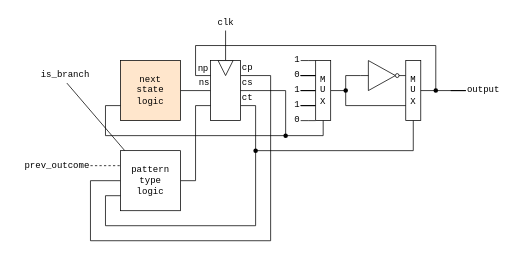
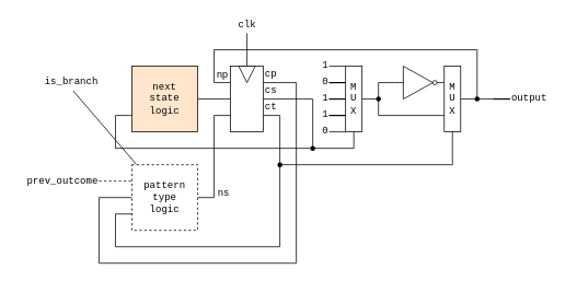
  <mxCell id="0" />
  <mxCell id="1" parent="0" />
  <mxCell id="2" style="edgeStyle=orthogonalEdgeStyle;rounded=0;orthogonalLoop=1;jettySize=auto;html=1;exitX=1;exitY=0.5;exitDx=0;exitDy=0;entryX=0;entryY=0.5;entryDx=0;entryDy=0;fontFamily=Courier New;endArrow=none;endFill=0;" parent="1" source="3" target="6" edge="1"><mxGeometry relative="1" as="geometry"><Array as="points" /></mxGeometry></mxCell>
  <mxCell id="3" value="next&lt;br&gt;state&lt;br&gt;logic" style="rounded=0;whiteSpace=wrap;html=1;fontFamily=Courier New;fillColor=#ffe6cc;" parent="1" vertex="1"><mxGeometry x="160" y="80" width="80" height="80" as="geometry" /></mxCell>
  <mxCell id="4" style="edgeStyle=orthogonalEdgeStyle;rounded=0;orthogonalLoop=1;jettySize=auto;html=1;exitX=1;exitY=0.75;exitDx=0;exitDy=0;endArrow=none;endFill=0;" parent="1" source="6" target="40" edge="1"><mxGeometry relative="1" as="geometry"><mxPoint x="340" y="140" as="sourcePoint" /></mxGeometry></mxCell>
  <mxCell id="5" style="edgeStyle=orthogonalEdgeStyle;rounded=0;orthogonalLoop=1;jettySize=auto;html=1;exitX=1;exitY=0.25;exitDx=0;exitDy=0;entryX=0;entryY=0.5;entryDx=0;entryDy=0;endArrow=none;endFill=0;" parent="1" source="6" target="36" edge="1"><mxGeometry relative="1" as="geometry"><Array as="points"><mxPoint x="360" y="100" /><mxPoint x="360" y="320" /><mxPoint x="120" y="320" /><mxPoint x="120" y="240" /></Array></mxGeometry></mxCell>
  <mxCell id="6" value="" style="rounded=0;whiteSpace=wrap;html=1;fontFamily=Courier New;" parent="1" vertex="1"><mxGeometry x="280" y="80" width="40" height="80" as="geometry" /></mxCell>
  <mxCell id="7" style="edgeStyle=orthogonalEdgeStyle;rounded=0;orthogonalLoop=1;jettySize=auto;html=1;exitX=0;exitY=0.5;exitDx=0;exitDy=0;fontFamily=Courier New;endArrow=none;endFill=0;" parent="1" source="8" target="9" edge="1"><mxGeometry relative="1" as="geometry"><mxPoint x="300" y="50" as="targetPoint" /><Array as="points" /></mxGeometry></mxCell>
  <mxCell id="8" value="" style="triangle;whiteSpace=wrap;html=1;fontFamily=Courier New;rotation=90;" parent="1" vertex="1"><mxGeometry x="290" y="80" width="20" height="20" as="geometry" /></mxCell>
  <mxCell id="9" value="clk" style="text;html=1;align=center;verticalAlign=middle;resizable=0;points=[];autosize=1;strokeColor=none;fillColor=none;fontFamily=Courier New;" parent="1" vertex="1"><mxGeometry x="280" y="20" width="40" height="20" as="geometry" /></mxCell>
  <mxCell id="10" style="edgeStyle=orthogonalEdgeStyle;rounded=0;orthogonalLoop=1;jettySize=auto;html=1;exitX=0;exitY=0;exitDx=0;exitDy=0;fontFamily=Courier New;endArrow=none;endFill=0;" parent="1" source="22" target="15" edge="1"><mxGeometry relative="1" as="geometry"><mxPoint x="401" y="80" as="targetPoint" /><mxPoint x="420" y="80" as="sourcePoint" /><Array as="points"><mxPoint x="410" y="80" /><mxPoint x="410" y="80" /></Array></mxGeometry></mxCell>
  <mxCell id="11" style="edgeStyle=orthogonalEdgeStyle;rounded=0;orthogonalLoop=1;jettySize=auto;html=1;exitX=0.25;exitY=1;exitDx=0;exitDy=0;fontFamily=Courier New;endArrow=none;endFill=0;" parent="1" edge="1"><mxGeometry relative="1" as="geometry"><mxPoint x="400" y="100.2" as="targetPoint" /><mxPoint x="420" y="100" as="sourcePoint" /></mxGeometry></mxCell>
  <mxCell id="12" style="edgeStyle=orthogonalEdgeStyle;rounded=0;orthogonalLoop=1;jettySize=auto;html=1;exitX=0;exitY=0.5;exitDx=0;exitDy=0;fontFamily=Courier New;endArrow=none;endFill=0;" parent="1" source="22" target="18" edge="1"><mxGeometry relative="1" as="geometry"><mxPoint x="400" y="120.2" as="targetPoint" /><mxPoint x="420" y="120" as="sourcePoint" /></mxGeometry></mxCell>
  <mxCell id="13" style="edgeStyle=orthogonalEdgeStyle;rounded=0;orthogonalLoop=1;jettySize=auto;html=1;exitX=0;exitY=0.75;exitDx=0;exitDy=0;fontFamily=Courier New;endArrow=none;endFill=0;" parent="1" source="22" target="19" edge="1"><mxGeometry relative="1" as="geometry"><mxPoint x="400" y="140.2" as="targetPoint" /><mxPoint x="420" y="140" as="sourcePoint" /></mxGeometry></mxCell>
  <mxCell id="14" style="edgeStyle=orthogonalEdgeStyle;rounded=0;orthogonalLoop=1;jettySize=auto;html=1;fontFamily=Courier New;endArrow=none;endFill=0;exitX=0;exitY=1;exitDx=0;exitDy=0;" parent="1" source="22" target="20" edge="1"><mxGeometry relative="1" as="geometry"><mxPoint x="400" y="160.2" as="targetPoint" /><mxPoint x="410" y="170" as="sourcePoint" /><Array as="points"><mxPoint x="410" y="160" /><mxPoint x="410" y="160" /></Array></mxGeometry></mxCell>
  <mxCell id="15" value="1" style="text;html=1;align=right;verticalAlign=middle;resizable=0;points=[];autosize=1;strokeColor=none;fillColor=none;fontFamily=Courier New;" parent="1" vertex="1"><mxGeometry x="380" y="70" width="20" height="20" as="geometry" /></mxCell>
  <mxCell id="16" value="" style="edgeStyle=orthogonalEdgeStyle;rounded=0;orthogonalLoop=1;jettySize=auto;html=1;fontFamily=Courier New;endArrow=none;endFill=0;entryX=0;entryY=0.25;entryDx=0;entryDy=0;" parent="1" source="17" target="22" edge="1"><mxGeometry relative="1" as="geometry"><mxPoint x="420" y="100" as="targetPoint" /></mxGeometry></mxCell>
  <mxCell id="17" value="0" style="text;html=1;align=right;verticalAlign=middle;resizable=0;points=[];autosize=1;strokeColor=none;fillColor=none;fontFamily=Courier New;" parent="1" vertex="1"><mxGeometry x="380" y="90" width="20" height="20" as="geometry" /></mxCell>
  <mxCell id="18" value="1" style="text;html=1;align=right;verticalAlign=middle;resizable=0;points=[];autosize=1;strokeColor=none;fillColor=none;fontFamily=Courier New;" parent="1" vertex="1"><mxGeometry x="380" y="110" width="20" height="20" as="geometry" /></mxCell>
  <mxCell id="19" value="1" style="text;html=1;align=right;verticalAlign=middle;resizable=0;points=[];autosize=1;strokeColor=none;fillColor=none;fontFamily=Courier New;" parent="1" vertex="1"><mxGeometry x="380" y="130" width="20" height="20" as="geometry" /></mxCell>
  <mxCell id="20" value="0" style="text;html=1;align=right;verticalAlign=middle;resizable=0;points=[];autosize=1;strokeColor=none;fillColor=none;fontFamily=Courier New;" parent="1" vertex="1"><mxGeometry x="380" y="150" width="20" height="20" as="geometry" /></mxCell>
  <mxCell id="21" style="edgeStyle=orthogonalEdgeStyle;rounded=0;orthogonalLoop=1;jettySize=auto;html=1;exitX=1;exitY=0.5;exitDx=0;exitDy=0;fontFamily=Courier New;endArrow=none;endFill=0;" parent="1" source="22" target="32" edge="1"><mxGeometry relative="1" as="geometry"><mxPoint x="470" y="120.034" as="targetPoint" /></mxGeometry></mxCell>
  <mxCell id="22" value="M&lt;br&gt;U&lt;br&gt;X" style="rounded=0;whiteSpace=wrap;html=1;fontFamily=Courier New;" parent="1" vertex="1"><mxGeometry x="420" y="80" width="20" height="80" as="geometry" /></mxCell>
  <mxCell id="23" style="edgeStyle=orthogonalEdgeStyle;rounded=0;orthogonalLoop=1;jettySize=auto;html=1;entryX=0.5;entryY=1;entryDx=0;entryDy=0;fontFamily=Courier New;endArrow=none;endFill=0;" parent="1" source="26" target="22" edge="1"><mxGeometry relative="1" as="geometry" /></mxCell>
  <mxCell id="24" style="edgeStyle=orthogonalEdgeStyle;rounded=0;orthogonalLoop=1;jettySize=auto;html=1;entryX=1;entryY=0.5;entryDx=0;entryDy=0;fontFamily=Courier New;endArrow=none;endFill=0;" parent="1" source="26" target="6" edge="1"><mxGeometry relative="1" as="geometry"><Array as="points"><mxPoint x="380" y="120" /></Array><mxPoint x="340" y="100" as="targetPoint" /></mxGeometry></mxCell>
  <mxCell id="25" style="edgeStyle=orthogonalEdgeStyle;rounded=0;orthogonalLoop=1;jettySize=auto;html=1;fontFamily=Courier New;endArrow=none;endFill=0;entryX=0;entryY=0.75;entryDx=0;entryDy=0;" parent="1" source="26" target="3" edge="1"><mxGeometry relative="1" as="geometry"><mxPoint x="130" y="200" as="targetPoint" /></mxGeometry></mxCell>
  <mxCell id="26" value="" style="shape=waypoint;sketch=0;size=6;pointerEvents=1;points=[];fillColor=none;resizable=0;rotatable=0;perimeter=centerPerimeter;snapToPoint=1;fontFamily=Courier New;" parent="1" vertex="1"><mxGeometry x="360" y="160" width="40" height="40" as="geometry" /></mxCell>
  <mxCell id="27" value="" style="endArrow=none;html=1;rounded=0;fontFamily=Courier New;" parent="1" source="28" target="36" edge="1"><mxGeometry width="50" height="50" relative="1" as="geometry"><mxPoint x="120" y="100" as="sourcePoint" /><mxPoint x="180" y="160" as="targetPoint" /></mxGeometry></mxCell>
  <mxCell id="28" value="is_branch" style="text;html=1;align=right;verticalAlign=middle;resizable=0;points=[];autosize=1;strokeColor=none;fillColor=none;fontFamily=Courier New;" parent="1" vertex="1"><mxGeometry x="40" y="90" width="80" height="20" as="geometry" /></mxCell>
  <mxCell id="29" value="cs" style="text;html=1;align=left;verticalAlign=middle;resizable=0;points=[];autosize=1;strokeColor=none;fillColor=none;fontFamily=Courier New;" parent="1" vertex="1"><mxGeometry x="320" y="100" width="30" height="20" as="geometry" /></mxCell>
- <mxCell id="30" value="ns" style="text;html=1;align=right;verticalAlign=middle;resizable=0;points=[];autosize=1;strokeColor=none;fillColor=none;fontFamily=Courier New;" parent="1" vertex="1"><mxGeometry x="250" y="100" width="30" height="20" as="geometry" /></mxCell>
+ <mxCell id="30" value="ns" style="text;html=1;align=right;verticalAlign=middle;resizable=0;points=[];autosize=1;strokeColor=none;fillColor=none;fontFamily=Courier New;" parent="1" vertex="1"><mxGeometry x="250" y="225" width="30" height="20" as="geometry" /></mxCell>
  <mxCell id="31" value="" style="verticalLabelPosition=bottom;shadow=0;dashed=0;align=center;html=1;verticalAlign=top;shape=mxgraph.electrical.logic_gates.inverter_2" parent="1" vertex="1"><mxGeometry x="480" y="80" width="60" height="40" as="geometry" /></mxCell>
  <mxCell id="32" value="" style="shape=waypoint;sketch=0;size=6;pointerEvents=1;points=[];fillColor=none;resizable=0;rotatable=0;perimeter=centerPerimeter;snapToPoint=1;" parent="1" vertex="1"><mxGeometry x="440" y="100" width="40" height="40" as="geometry" /></mxCell>
  <mxCell id="33" value="M&lt;br&gt;U&lt;br&gt;X" style="rounded=0;whiteSpace=wrap;html=1;fontFamily=Courier New;" parent="1" vertex="1"><mxGeometry x="540" y="80" width="20" height="80" as="geometry" /></mxCell>
  <mxCell id="34" value="ct" style="text;html=1;align=left;verticalAlign=middle;resizable=0;points=[];autosize=1;strokeColor=none;fillColor=none;fontFamily=Courier New;" parent="1" vertex="1"><mxGeometry x="320" y="120" width="30" height="20" as="geometry" /></mxCell>
  <mxCell id="35" style="edgeStyle=orthogonalEdgeStyle;rounded=0;orthogonalLoop=1;jettySize=auto;html=1;exitX=1;exitY=0.5;exitDx=0;exitDy=0;entryX=0;entryY=0.75;entryDx=0;entryDy=0;endArrow=none;endFill=0;" parent="1" source="36" target="6" edge="1"><mxGeometry relative="1" as="geometry" /></mxCell>
- <mxCell id="36" value="pattern&lt;br&gt;type&lt;br&gt;logic" style="rounded=0;whiteSpace=wrap;html=1;fontFamily=Courier New;" parent="1" vertex="1"><mxGeometry x="160" y="200" width="80" height="80" as="geometry" /></mxCell>
+ <mxCell id="36" value="pattern&lt;br&gt;type&lt;br&gt;logic" style="rounded=0;whiteSpace=wrap;html=1;fontFamily=Courier New;dashed=1;" parent="1" vertex="1"><mxGeometry x="160" y="200" width="80" height="80" as="geometry" /></mxCell>
  <mxCell id="37" style="edgeStyle=orthogonalEdgeStyle;rounded=0;orthogonalLoop=1;jettySize=auto;html=1;endArrow=none;endFill=0;exitX=0;exitY=0.75;exitDx=0;exitDy=0;" parent="1" source="33" target="32" edge="1"><mxGeometry relative="1" as="geometry"><mxPoint x="460" y="140" as="sourcePoint" /><Array as="points"><mxPoint x="460" y="140" /></Array></mxGeometry></mxCell>
  <mxCell id="38" style="edgeStyle=orthogonalEdgeStyle;rounded=0;orthogonalLoop=1;jettySize=auto;html=1;entryX=0.5;entryY=1;entryDx=0;entryDy=0;endArrow=none;endFill=0;" parent="1" source="40" target="33" edge="1"><mxGeometry relative="1" as="geometry" /></mxCell>
  <mxCell id="39" style="edgeStyle=orthogonalEdgeStyle;rounded=0;orthogonalLoop=1;jettySize=auto;html=1;entryX=0;entryY=0.75;entryDx=0;entryDy=0;endArrow=none;endFill=0;" parent="1" source="40" target="36" edge="1"><mxGeometry relative="1" as="geometry"><Array as="points"><mxPoint x="340" y="300" /><mxPoint x="140" y="300" /><mxPoint x="140" y="260" /></Array></mxGeometry></mxCell>
  <mxCell id="40" value="" style="shape=waypoint;sketch=0;size=6;pointerEvents=1;points=[];fillColor=none;resizable=0;rotatable=0;perimeter=centerPerimeter;snapToPoint=1;" parent="1" vertex="1"><mxGeometry x="320" y="180" width="40" height="40" as="geometry" /></mxCell>
  <mxCell id="41" style="edgeStyle=orthogonalEdgeStyle;rounded=0;orthogonalLoop=1;jettySize=auto;html=1;endArrow=none;endFill=0;exitX=0;exitY=0.5;exitDx=0;exitDy=0;exitPerimeter=0;" parent="1" source="31" target="32" edge="1"><mxGeometry relative="1" as="geometry"><mxPoint x="460" y="100" as="sourcePoint" /></mxGeometry></mxCell>
  <mxCell id="42" value="np" style="text;html=1;align=center;verticalAlign=middle;resizable=0;points=[];autosize=1;strokeColor=none;fillColor=none;" parent="1" vertex="1"><mxGeometry x="255" y="80" width="30" height="20" as="geometry" /></mxCell>
  <mxCell id="43" style="edgeStyle=orthogonalEdgeStyle;rounded=0;orthogonalLoop=1;jettySize=auto;html=1;entryX=0;entryY=0.25;entryDx=0;entryDy=0;endArrow=none;endFill=0;dashed=1;" parent="1" source="44" target="36" edge="1"><mxGeometry relative="1" as="geometry" /></mxCell>
  <mxCell id="44" value="prev_outcome" style="text;html=1;align=right;verticalAlign=middle;resizable=0;points=[];autosize=1;strokeColor=none;fillColor=none;fontFamily=Courier New;" parent="1" vertex="1"><mxGeometry x="20" y="210" width="100" height="20" as="geometry" /></mxCell>
  <mxCell id="45" value="cp" style="text;html=1;align=left;verticalAlign=middle;resizable=0;points=[];autosize=1;strokeColor=none;fillColor=none;fontFamily=Courier New;" parent="1" vertex="1"><mxGeometry x="320" y="80" width="30" height="20" as="geometry" /></mxCell>
  <mxCell id="46" value="output" style="text;html=1;align=left;verticalAlign=middle;resizable=0;points=[];autosize=1;strokeColor=none;fillColor=none;fontFamily=Courier New;" vertex="1" parent="1"><mxGeometry x="620" y="110" width="60" height="20" as="geometry" /></mxCell>
  <mxCell id="47" style="edgeStyle=orthogonalEdgeStyle;rounded=0;orthogonalLoop=1;jettySize=auto;html=1;fontFamily=Courier New;endArrow=none;endFill=0;" edge="1" parent="1" source="50" target="46"><mxGeometry relative="1" as="geometry" /></mxCell>
  <mxCell id="48" style="edgeStyle=orthogonalEdgeStyle;rounded=0;orthogonalLoop=1;jettySize=auto;html=1;entryX=1;entryY=0.5;entryDx=0;entryDy=0;fontFamily=Courier New;endArrow=none;endFill=0;" edge="1" parent="1" source="50" target="33"><mxGeometry relative="1" as="geometry" /></mxCell>
  <mxCell id="49" style="edgeStyle=orthogonalEdgeStyle;rounded=0;orthogonalLoop=1;jettySize=auto;html=1;entryX=0;entryY=0.25;entryDx=0;entryDy=0;fontFamily=Courier New;endArrow=none;endFill=0;" edge="1" parent="1" source="50" target="6"><mxGeometry relative="1" as="geometry"><Array as="points"><mxPoint x="580" y="60" /><mxPoint x="260" y="60" /><mxPoint x="260" y="100" /></Array></mxGeometry></mxCell>
  <mxCell id="50" value="" style="shape=waypoint;sketch=0;size=6;pointerEvents=1;points=[];fillColor=none;resizable=0;rotatable=0;perimeter=centerPerimeter;snapToPoint=1;fontFamily=Courier New;align=left;" vertex="1" parent="1"><mxGeometry x="560" y="100" width="40" height="40" as="geometry" /></mxCell>
